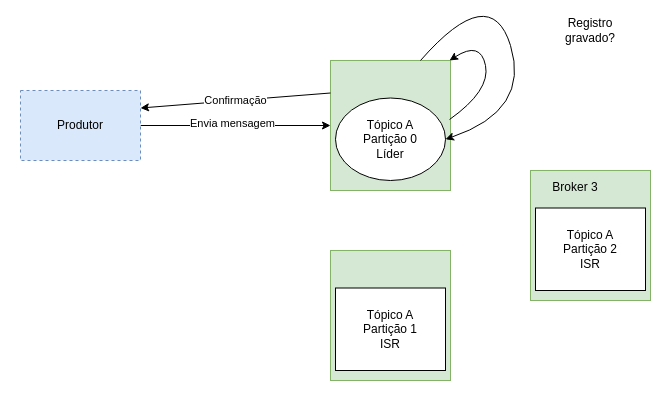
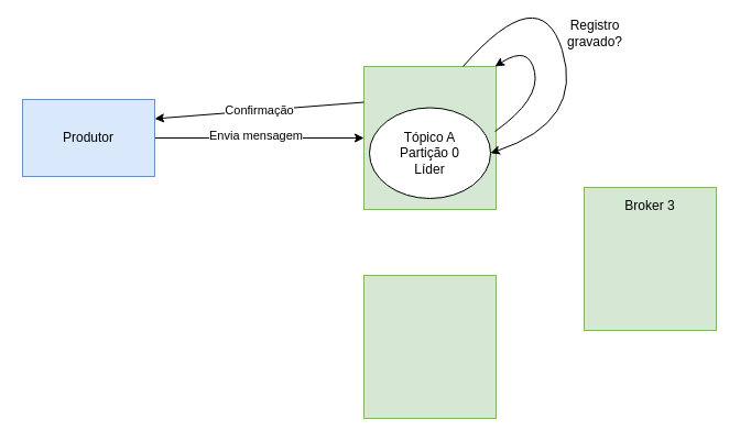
  <mxCell id="0" />
  <mxCell id="1" parent="0" />
  <mxCell id="2" style="edgeStyle=orthogonalEdgeStyle;rounded=0;orthogonalLoop=1;jettySize=auto;html=1;entryX=0;entryY=0.5;entryDx=0;entryDy=0;" parent="1" source="4" target="6" edge="1"><mxGeometry relative="1" as="geometry" /></mxCell>
  <mxCell id="3" value="Envia mensagem" style="edgeLabel;html=1;align=center;verticalAlign=middle;resizable=0;points=[];" parent="2" vertex="1" connectable="0"><mxGeometry x="-0.042" y="3" relative="1" as="geometry"><mxPoint as="offset" /></mxGeometry></mxCell>
- <mxCell id="4" value="Produtor" style="rounded=0;whiteSpace=wrap;html=1;fillColor=#dae8fc;strokeColor=#6c8ebf;dashed=1;" parent="1" vertex="1"><mxGeometry x="20" y="90" width="120" height="70" as="geometry" /></mxCell>
+ <mxCell id="4" value="Produtor" style="rounded=0;whiteSpace=wrap;html=1;fillColor=#dae8fc;strokeColor=#6c8ebf;" parent="1" vertex="1"><mxGeometry x="20" y="90" width="120" height="70" as="geometry" /></mxCell>
  <mxCell id="5" value="" style="group" parent="1" vertex="1" connectable="0"><mxGeometry x="330" y="60" width="120" height="130" as="geometry" /></mxCell>
  <mxCell id="6" value="" style="rounded=0;whiteSpace=wrap;html=1;fillColor=#d5e8d4;strokeColor=#82b366;" parent="5" vertex="1"><mxGeometry width="120" height="130" as="geometry" /></mxCell>
  <mxCell id="7" value="Tópico A&lt;br&gt;Partição 0&lt;br&gt;Líder" style="ellipse;whiteSpace=wrap;html=1;" parent="5" vertex="1"><mxGeometry x="5" y="37.5" width="110" height="82.5" as="geometry" /></mxCell>
  <mxCell id="8" value="" style="curved=1;endArrow=classic;html=1;exitX=0.75;exitY=0;exitDx=0;exitDy=0;entryX=1;entryY=0.5;entryDx=0;entryDy=0;" edge="1" parent="5" source="6" target="7"><mxGeometry width="50" height="50" relative="1" as="geometry"><mxPoint x="150" y="50" as="sourcePoint" /><mxPoint x="200" as="targetPoint" /><Array as="points"><mxPoint x="160" y="-80" /><mxPoint x="200" y="50" /></Array></mxGeometry></mxCell>
  <mxCell id="9" value="" style="curved=1;endArrow=classic;html=1;exitX=0.992;exitY=0.454;exitDx=0;exitDy=0;exitPerimeter=0;entryX=0.992;entryY=0;entryDx=0;entryDy=0;entryPerimeter=0;" edge="1" parent="5" source="6" target="6"><mxGeometry width="50" height="50" relative="1" as="geometry"><mxPoint x="140" y="150" as="sourcePoint" /><mxPoint x="190" y="100" as="targetPoint" /><Array as="points"><mxPoint x="160" y="30" /><mxPoint x="150" y="-20" /></Array></mxGeometry></mxCell>
  <mxCell id="10" value="" style="group" parent="1" vertex="1" connectable="0"><mxGeometry x="330" y="250" width="120" height="130" as="geometry" /></mxCell>
  <mxCell id="11" value="" style="rounded=0;whiteSpace=wrap;html=1;fillColor=#d5e8d4;strokeColor=#82b366;" parent="10" vertex="1"><mxGeometry width="120" height="130" as="geometry" /></mxCell>
- <mxCell id="12" value="Tópico A&lt;br&gt;Partição 1&lt;br&gt;ISR" style="rounded=0;whiteSpace=wrap;html=1;" parent="10" vertex="1"><mxGeometry x="5" y="37.5" width="110" height="82.5" as="geometry" /></mxCell>
  <mxCell id="13" value="" style="group" parent="1" vertex="1" connectable="0"><mxGeometry x="530" y="170" width="120" height="130" as="geometry" /></mxCell>
  <mxCell id="14" value="" style="rounded=0;whiteSpace=wrap;html=1;fillColor=#d5e8d4;strokeColor=#82b366;" parent="13" vertex="1"><mxGeometry width="120" height="130" as="geometry" /></mxCell>
- <mxCell id="15" value="Tópico A&lt;br&gt;Partição 2&lt;br&gt;ISR" style="rounded=0;whiteSpace=wrap;html=1;" parent="13" vertex="1"><mxGeometry x="5" y="37.5" width="110" height="82.5" as="geometry" /></mxCell>
- <mxCell id="16" value="Broker 3" style="text;html=1;strokeColor=none;fillColor=none;align=center;verticalAlign=middle;whiteSpace=wrap;rounded=0;" parent="13" vertex="1"><mxGeometry x="20" y="7" width="50" height="20" as="geometry" /></mxCell>
- <mxCell id="17" value="Registro gravado?" style="text;html=1;strokeColor=none;fillColor=none;align=center;verticalAlign=middle;whiteSpace=wrap;rounded=0;" vertex="1" parent="1"><mxGeometry x="570" y="20" width="40" height="20" as="geometry" /></mxCell>
+ <mxCell id="16" value="Broker 3" style="text;html=1;strokeColor=none;fillColor=none;align=center;verticalAlign=middle;whiteSpace=wrap;rounded=0;" parent="13" vertex="1"><mxGeometry x="35" y="7" width="50" height="20" as="geometry" /></mxCell>
+ <mxCell id="17" value="Registro gravado?" style="text;html=1;strokeColor=none;fillColor=none;align=center;verticalAlign=middle;whiteSpace=wrap;rounded=0;" vertex="1" parent="1"><mxGeometry x="520" width="40" height="20" as="geometry" y="20" /></mxCell>
  <mxCell id="18" value="Confirmação" style="endArrow=classic;html=1;exitX=0;exitY=0.25;exitDx=0;exitDy=0;entryX=1;entryY=0.25;entryDx=0;entryDy=0;" edge="1" parent="1" source="6" target="4"><mxGeometry width="50" height="50" relative="1" as="geometry"><mxPoint x="180" y="70" as="sourcePoint" /><mxPoint x="230" as="targetPoint" y="20" /></mxGeometry></mxCell>
